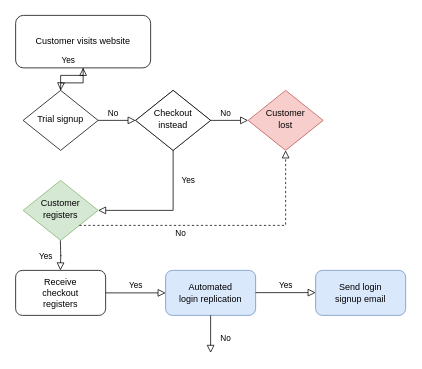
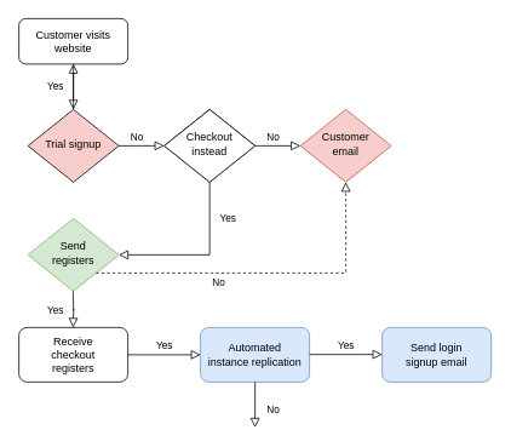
  <mxCell id="0" />
  <mxCell id="1" parent="0" />
  <mxCell id="2" value="" style="rounded=0;html=1;jettySize=auto;orthogonalLoop=1;fontSize=11;endArrow=block;endFill=0;endSize=8;strokeWidth=1;shadow=0;labelBackgroundColor=none;edgeStyle=orthogonalEdgeStyle;" parent="1" source="3" edge="1"><mxGeometry relative="1" as="geometry"><mxPoint x="80" y="120" as="targetPoint" /></mxGeometry></mxCell>
- <mxCell id="3" value="Customer visits website" style="rounded=1;whiteSpace=wrap;html=1;fontSize=12;glass=0;strokeWidth=1;shadow=0;" parent="1" vertex="1"><mxGeometry x="20" y="20" width="180" height="70" as="geometry" /></mxCell>
+ <mxCell id="3" value="Customer visits website" style="rounded=1;whiteSpace=wrap;html=1;fontSize=12;glass=0;strokeWidth=1;shadow=0;" parent="1" vertex="1"><mxGeometry x="20" y="20" width="120" height="50" as="geometry" /></mxCell>
  <mxCell id="4" value="Yes" style="rounded=0;html=1;jettySize=auto;orthogonalLoop=1;fontSize=11;endArrow=block;endFill=0;endSize=8;strokeWidth=1;shadow=0;labelBackgroundColor=none;edgeStyle=orthogonalEdgeStyle;" parent="1" source="6" target="3" edge="1"><mxGeometry y="20" relative="1" as="geometry"><mxPoint as="offset" /></mxGeometry></mxCell>
  <mxCell id="5" value="No" style="edgeStyle=orthogonalEdgeStyle;rounded=0;html=1;jettySize=auto;orthogonalLoop=1;fontSize=11;endArrow=block;endFill=0;endSize=8;strokeWidth=1;shadow=0;labelBackgroundColor=none;" parent="1" source="6" edge="1"><mxGeometry x="-0.2" y="10" relative="1" as="geometry"><mxPoint as="offset" /><mxPoint x="180" y="160" as="targetPoint" /></mxGeometry></mxCell>
- <mxCell id="6" value="Trial signup" style="rhombus;whiteSpace=wrap;html=1;shadow=0;fontFamily=Helvetica;fontSize=12;align=center;strokeWidth=1;spacing=6;spacingTop=-4;" parent="1" vertex="1"><mxGeometry x="30" y="120" width="100" height="80" as="geometry" /></mxCell>
- <mxCell id="7" value="Customer&lt;br&gt;registers" style="rhombus;whiteSpace=wrap;html=1;shadow=0;fontFamily=Helvetica;fontSize=12;align=center;strokeWidth=1;spacing=6;spacingTop=-4;fillColor=#d5e8d4;strokeColor=#82b366;" parent="1" vertex="1"><mxGeometry x="30" y="240" width="100" height="80" as="geometry" /></mxCell>
+ <mxCell id="6" value="Trial signup" style="rhombus;whiteSpace=wrap;html=1;shadow=0;fontFamily=Helvetica;fontSize=12;align=center;strokeWidth=1;spacing=6;spacingTop=-4;fillColor=#f8cecc;" parent="1" vertex="1"><mxGeometry x="30" y="120" width="100" height="80" as="geometry" /></mxCell>
+ <mxCell id="7" value="Send&lt;br&gt;registers" style="rhombus;whiteSpace=wrap;html=1;shadow=0;fontFamily=Helvetica;fontSize=12;align=center;strokeWidth=1;spacing=6;spacingTop=-4;fillColor=#d5e8d4;strokeColor=#82b366;" parent="1" vertex="1"><mxGeometry x="30" y="240" width="100" height="80" as="geometry" /></mxCell>
  <mxCell id="8" value="Receive&lt;br style=&quot;border-color: var(--border-color);&quot;&gt;checkout&lt;br style=&quot;border-color: var(--border-color);&quot;&gt;registers" style="rounded=1;whiteSpace=wrap;html=1;fontSize=12;glass=0;strokeWidth=1;shadow=0;" parent="1" vertex="1"><mxGeometry x="20" y="360" width="120" height="60" as="geometry" /></mxCell>
  <mxCell id="9" value="Checkout&lt;br&gt;instead" style="rhombus;whiteSpace=wrap;html=1;shadow=0;fontFamily=Helvetica;fontSize=12;align=center;strokeWidth=1;spacing=6;spacingTop=-4;" vertex="1" parent="1"><mxGeometry x="180" y="120" width="100" height="80" as="geometry" /></mxCell>
  <mxCell id="10" value="No" style="edgeStyle=orthogonalEdgeStyle;rounded=0;html=1;jettySize=auto;orthogonalLoop=1;fontSize=11;endArrow=block;endFill=0;endSize=8;strokeWidth=1;shadow=0;labelBackgroundColor=none;" edge="1" parent="1"><mxGeometry x="-0.2" y="10" relative="1" as="geometry"><mxPoint as="offset" /><mxPoint x="280" y="160" as="sourcePoint" /><mxPoint x="330" y="160" as="targetPoint" /></mxGeometry></mxCell>
  <mxCell id="11" value="Checkout&lt;br&gt;instead" style="rhombus;whiteSpace=wrap;html=1;shadow=0;fontFamily=Helvetica;fontSize=12;align=center;strokeWidth=1;spacing=6;spacingTop=-4;" vertex="1" parent="1"><mxGeometry x="180" y="120" width="100" height="80" as="geometry" /></mxCell>
- <mxCell id="12" value="Customer&lt;br&gt;lost" style="rhombus;whiteSpace=wrap;html=1;shadow=0;fontFamily=Helvetica;fontSize=12;align=center;strokeWidth=1;spacing=6;spacingTop=-4;fillColor=#f8cecc;strokeColor=#b85450;" vertex="1" parent="1"><mxGeometry x="330" y="120" width="100" height="80" as="geometry" /></mxCell>
+ <mxCell id="12" value="Customer&lt;br&gt;email" style="rhombus;whiteSpace=wrap;html=1;shadow=0;fontFamily=Helvetica;fontSize=12;align=center;strokeWidth=1;spacing=6;spacingTop=-4;fillColor=#f8cecc;strokeColor=#b85450;" vertex="1" parent="1"><mxGeometry x="330" y="120" width="100" height="80" as="geometry" /></mxCell>
  <mxCell id="13" value="Yes" style="rounded=0;html=1;jettySize=auto;orthogonalLoop=1;fontSize=11;endArrow=block;endFill=0;endSize=8;strokeWidth=1;shadow=0;labelBackgroundColor=none;edgeStyle=orthogonalEdgeStyle;exitX=0.5;exitY=1;exitDx=0;exitDy=0;entryX=1;entryY=0.5;entryDx=0;entryDy=0;" edge="1" parent="1" source="11" target="7"><mxGeometry x="-0.556" y="20" relative="1" as="geometry"><mxPoint as="offset" /><mxPoint x="90" y="210" as="sourcePoint" /><mxPoint x="90" y="250" as="targetPoint" /><Array as="points"><mxPoint x="230" y="280" /></Array></mxGeometry></mxCell>
  <mxCell id="14" value="Yes" style="rounded=0;html=1;jettySize=auto;orthogonalLoop=1;fontSize=11;endArrow=block;endFill=0;endSize=8;strokeWidth=1;shadow=0;labelBackgroundColor=none;edgeStyle=orthogonalEdgeStyle;" edge="1" parent="1"><mxGeometry y="20" relative="1" as="geometry"><mxPoint as="offset" /><mxPoint x="79.66" y="320" as="sourcePoint" /><mxPoint x="79.66" y="360" as="targetPoint" /></mxGeometry></mxCell>
  <mxCell id="15" value="Yes" style="rounded=0;html=1;jettySize=auto;orthogonalLoop=1;fontSize=11;endArrow=block;endFill=0;endSize=8;strokeWidth=1;shadow=0;labelBackgroundColor=none;edgeStyle=orthogonalEdgeStyle;exitX=1;exitY=0.5;exitDx=0;exitDy=0;" edge="1" parent="1" source="8"><mxGeometry y="10" relative="1" as="geometry"><mxPoint as="offset" /><mxPoint x="89.66" y="330" as="sourcePoint" /><mxPoint x="220" y="390" as="targetPoint" /><Array as="points"><mxPoint x="220" y="390" /><mxPoint x="220" y="390" /></Array></mxGeometry></mxCell>
- <mxCell id="16" value="Automated&lt;br&gt;login replication" style="rounded=1;whiteSpace=wrap;html=1;fontSize=12;glass=0;strokeWidth=1;shadow=0;fillColor=#dae8fc;strokeColor=#6c8ebf;" vertex="1" parent="1"><mxGeometry x="220" y="360" width="120" height="60" as="geometry" /></mxCell>
+ <mxCell id="16" value="Automated&lt;br&gt;instance replication" style="rounded=1;whiteSpace=wrap;html=1;fontSize=12;glass=0;strokeWidth=1;shadow=0;fillColor=#dae8fc;strokeColor=#6c8ebf;" vertex="1" parent="1"><mxGeometry x="220" y="360" width="120" height="60" as="geometry" /></mxCell>
  <mxCell id="17" value="No" style="edgeStyle=orthogonalEdgeStyle;rounded=0;html=1;jettySize=auto;orthogonalLoop=1;fontSize=11;endArrow=block;endFill=0;endSize=8;strokeWidth=1;shadow=0;labelBackgroundColor=none;entryX=0.5;entryY=1;entryDx=0;entryDy=0;dashed=1;" edge="1" parent="1" source="7" target="12"><mxGeometry x="-0.28" y="-10" relative="1" as="geometry"><mxPoint as="offset" /><mxPoint x="140" y="170" as="sourcePoint" /><mxPoint x="380" y="220" as="targetPoint" /><Array as="points"><mxPoint x="380" y="300" /></Array></mxGeometry></mxCell>
  <mxCell id="18" value="Yes" style="rounded=0;html=1;jettySize=auto;orthogonalLoop=1;fontSize=11;endArrow=block;endFill=0;endSize=8;strokeWidth=1;shadow=0;labelBackgroundColor=none;edgeStyle=orthogonalEdgeStyle;exitX=1;exitY=0.5;exitDx=0;exitDy=0;" edge="1" parent="1"><mxGeometry y="10" relative="1" as="geometry"><mxPoint as="offset" /><mxPoint x="340" y="389.66" as="sourcePoint" /><mxPoint x="420" y="389.66" as="targetPoint" /><Array as="points"><mxPoint x="420" y="389.66" /><mxPoint x="420" y="389.66" /></Array></mxGeometry></mxCell>
  <mxCell id="19" value="Send login&lt;br&gt;signup email" style="rounded=1;whiteSpace=wrap;html=1;fontSize=12;glass=0;strokeWidth=1;shadow=0;fillColor=#dae8fc;strokeColor=#6c8ebf;" vertex="1" parent="1"><mxGeometry x="420" y="360" width="120" height="60" as="geometry" /></mxCell>
  <mxCell id="20" value="No" style="edgeStyle=orthogonalEdgeStyle;rounded=0;html=1;jettySize=auto;orthogonalLoop=1;fontSize=11;endArrow=block;endFill=0;endSize=8;strokeWidth=1;shadow=0;labelBackgroundColor=none;exitX=0.5;exitY=1;exitDx=0;exitDy=0;" edge="1" parent="1" source="16"><mxGeometry x="0.2" y="20" relative="1" as="geometry"><mxPoint as="offset" /><mxPoint x="255" y="460" as="sourcePoint" /><mxPoint x="280" y="470" as="targetPoint" /><Array as="points"><mxPoint x="280" y="460" /></Array></mxGeometry></mxCell>
